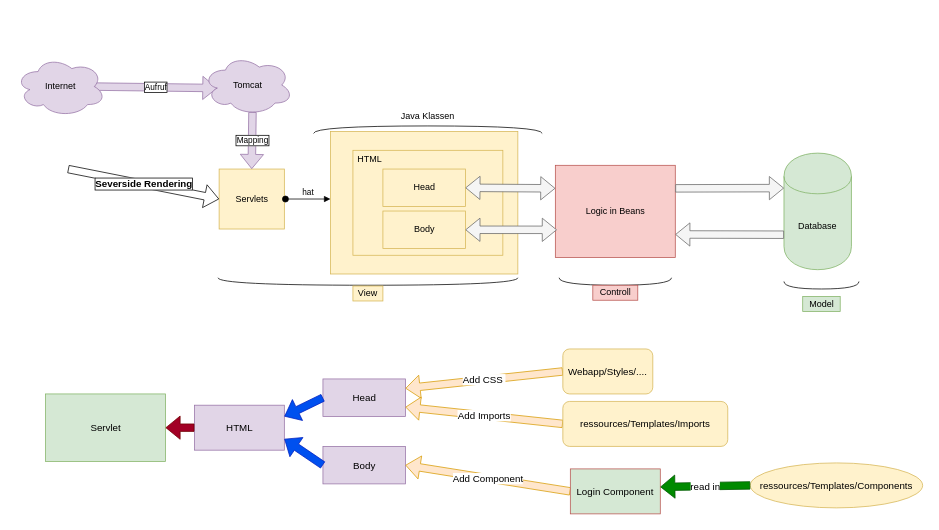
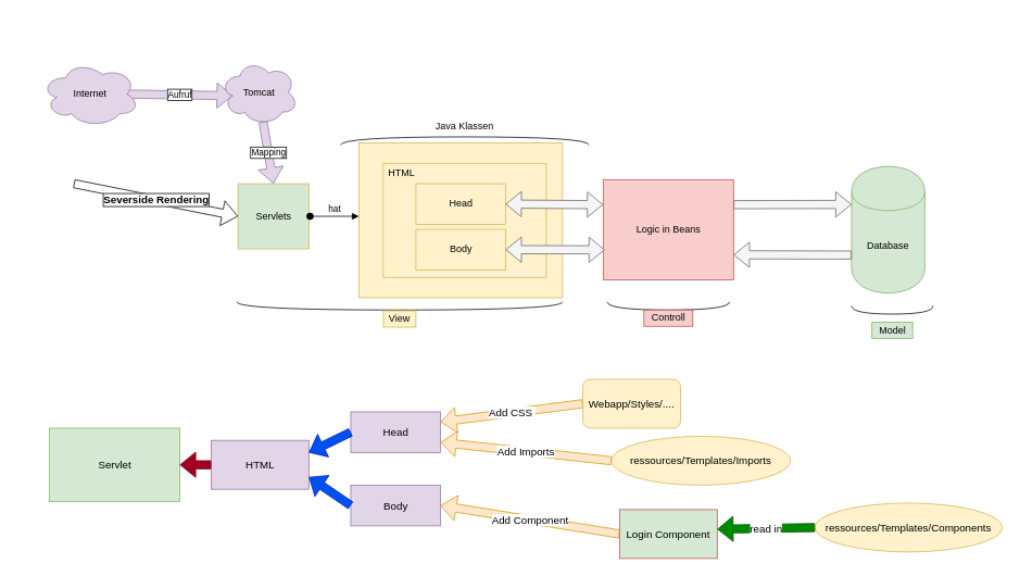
  <mxCell id="0" />
  <mxCell id="1" parent="0" />
  <mxCell id="2" value="" style="html=1;points=[];perimeter=orthogonalPerimeter;fillColor=#fff2cc;strokeColor=#d6b656;" vertex="1" parent="1"><mxGeometry x="440" y="175" width="250" height="190" as="geometry" /></mxCell>
  <mxCell id="3" value="HTML" style="html=1;labelPosition=left;verticalLabelPosition=top;align=right;verticalAlign=bottom;spacing=-38;spacingBottom=19;spacingLeft=0;fillColor=#fff2cc;strokeColor=#d6b656;" vertex="1" parent="1"><mxGeometry x="470" y="200" width="200" height="140" as="geometry" /></mxCell>
- <mxCell id="4" value="Servlets" style="whiteSpace=wrap;html=1;aspect=fixed;fillColor=#fff2cc;strokeColor=#d6b656;" vertex="1" parent="1"><mxGeometry x="291.5" y="225" width="87" height="80" as="geometry" /></mxCell>
+ <mxCell id="4" value="Servlets" style="whiteSpace=wrap;html=1;aspect=fixed;fillColor=#d5e8d4;strokeColor=#d6b656;" vertex="1" parent="1"><mxGeometry x="291.5" y="225" width="87" height="80" as="geometry" /></mxCell>
  <mxCell id="5" value="Aufruf" style="shape=flexArrow;endArrow=classic;html=1;exitX=0.875;exitY=0.5;exitDx=0;exitDy=0;exitPerimeter=0;entryX=0.16;entryY=0.55;entryDx=0;entryDy=0;labelBorderColor=#000000;entryPerimeter=0;fillColor=#e1d5e7;strokeColor=#9673a6;" edge="1" parent="1" source="6" target="7"><mxGeometry width="50" height="50" relative="1" as="geometry"><mxPoint x="400" y="365" as="sourcePoint" /><mxPoint x="450" y="315" as="targetPoint" /></mxGeometry></mxCell>
- <mxCell id="6" value="Internet" style="ellipse;shape=cloud;whiteSpace=wrap;html=1;fillColor=#e1d5e7;strokeColor=#9673a6;" vertex="1" parent="1"><mxGeometry x="20" y="75" width="120" height="80" as="geometry" /></mxCell>
- <mxCell id="7" value="Tomcat" style="ellipse;shape=cloud;whiteSpace=wrap;html=1;fillColor=#e1d5e7;strokeColor=#9673a6;" vertex="1" parent="1"><mxGeometry x="270" y="73" width="120" height="80" as="geometry" /></mxCell>
+ <mxCell id="6" value="Internet" style="ellipse;shape=cloud;whiteSpace=wrap;html=1;fillColor=#e1d5e7;strokeColor=#9673a6;" vertex="1" parent="1"><mxGeometry x="50" y="75" width="120" height="80" as="geometry" /></mxCell>
+ <mxCell id="7" value="Tomcat" style="ellipse;shape=cloud;whiteSpace=wrap;html=1;fillColor=#e1d5e7;strokeColor=#9673a6;" vertex="1" parent="1"><mxGeometry x="270" y="73" width="95" height="80" as="geometry" /></mxCell>
  <mxCell id="8" value="Mapping" style="shape=flexArrow;endArrow=classic;html=1;exitX=0.55;exitY=0.95;exitDx=0;exitDy=0;exitPerimeter=0;entryX=0.5;entryY=0;entryDx=0;entryDy=0;labelBorderColor=#000000;fillColor=#e1d5e7;strokeColor=#9673a6;" edge="1" parent="1" source="7" target="4"><mxGeometry width="50" height="50" relative="1" as="geometry"><mxPoint x="400" y="365" as="sourcePoint" /><mxPoint x="450" y="315" as="targetPoint" /></mxGeometry></mxCell>
  <mxCell id="9" value="hat" style="html=1;verticalAlign=bottom;startArrow=oval;endArrow=block;startSize=8;" edge="1" target="2" parent="1"><mxGeometry relative="1" as="geometry"><mxPoint x="380" y="265" as="sourcePoint" /></mxGeometry></mxCell>
  <mxCell id="10" value="Logic in Beans" style="html=1;fillColor=#f8cecc;strokeColor=#b85450;" vertex="1" parent="1"><mxGeometry x="740" y="220" width="160" height="123" as="geometry" /></mxCell>
  <mxCell id="11" value="Head" style="html=1;fillColor=#fff2cc;strokeColor=#d6b656;" vertex="1" parent="1"><mxGeometry x="510" y="225" width="110" height="50" as="geometry" /></mxCell>
  <mxCell id="12" value="Body" style="html=1;fillColor=#fff2cc;strokeColor=#d6b656;" vertex="1" parent="1"><mxGeometry x="510" y="281" width="110" height="50" as="geometry" /></mxCell>
  <mxCell id="13" value="Database" style="shape=cylinder;whiteSpace=wrap;html=1;boundedLbl=1;backgroundOutline=1;fillColor=#d5e8d4;strokeColor=#82b366;" vertex="1" parent="1"><mxGeometry x="1045" y="203.75" width="90" height="155.5" as="geometry" /></mxCell>
  <mxCell id="14" value="" style="shape=flexArrow;endArrow=classic;html=1;exitX=1;exitY=0.25;exitDx=0;exitDy=0;entryX=0;entryY=0.3;entryDx=0;entryDy=0;fillColor=#f5f5f5;strokeColor=#666666;" edge="1" parent="1" source="10" target="13"><mxGeometry width="50" height="50" relative="1" as="geometry"><mxPoint x="400" y="465" as="sourcePoint" /><mxPoint x="450" y="415" as="targetPoint" /></mxGeometry></mxCell>
  <mxCell id="15" value="" style="shape=flexArrow;endArrow=classic;html=1;exitX=0;exitY=0.7;exitDx=0;exitDy=0;entryX=1;entryY=0.75;entryDx=0;entryDy=0;fillColor=#f5f5f5;strokeColor=#666666;" edge="1" parent="1" source="13" target="10"><mxGeometry width="50" height="50" relative="1" as="geometry"><mxPoint x="400" y="465" as="sourcePoint" /><mxPoint x="450" y="415" as="targetPoint" /></mxGeometry></mxCell>
  <mxCell id="16" value="" style="shape=requiredInterface;html=1;verticalLabelPosition=bottom;rotation=90;" vertex="1" parent="1"><mxGeometry x="485" y="175" width="10" height="400" as="geometry" /></mxCell>
  <mxCell id="17" value="View" style="text;html=1;strokeColor=#d6b656;fillColor=#fff2cc;align=center;verticalAlign=middle;whiteSpace=wrap;rounded=0;" vertex="1" parent="1"><mxGeometry x="470" y="381" width="40" height="20" as="geometry" /></mxCell>
  <mxCell id="18" value="" style="shape=requiredInterface;html=1;verticalLabelPosition=bottom;rotation=90;" vertex="1" parent="1"><mxGeometry x="815" y="300" width="10" height="150" as="geometry" /></mxCell>
  <mxCell id="19" value="Controll" style="text;html=1;align=center;verticalAlign=middle;resizable=0;points=[];autosize=1;fillColor=#f8cecc;strokeColor=#b85450;" vertex="1" parent="1"><mxGeometry x="790" y="380" width="60" height="20" as="geometry" /></mxCell>
  <mxCell id="20" value="" style="shape=requiredInterface;html=1;verticalLabelPosition=bottom;rotation=90;" vertex="1" parent="1"><mxGeometry x="1090" y="330" width="10" height="100" as="geometry" /></mxCell>
  <mxCell id="21" value="Model" style="text;html=1;align=center;verticalAlign=middle;resizable=0;points=[];autosize=1;fillColor=#d5e8d4;strokeColor=#82b366;" vertex="1" parent="1"><mxGeometry x="1070" y="395" width="50" height="20" as="geometry" /></mxCell>
  <mxCell id="22" value="" style="shape=requiredInterface;html=1;verticalLabelPosition=bottom;rotation=-90;" vertex="1" parent="1"><mxGeometry x="565" y="20" width="10" height="305" as="geometry" /></mxCell>
  <mxCell id="23" value="Java Klassen" style="text;html=1;strokeColor=none;fillColor=none;align=center;verticalAlign=middle;whiteSpace=wrap;rounded=0;" vertex="1" parent="1"><mxGeometry x="510" y="145" width="120" height="20" as="geometry" /></mxCell>
  <mxCell id="24" value="" style="shape=flexArrow;endArrow=classic;startArrow=classic;html=1;entryX=0;entryY=0.25;entryDx=0;entryDy=0;exitX=1;exitY=0.5;exitDx=0;exitDy=0;fillColor=#f5f5f5;strokeColor=#666666;" edge="1" parent="1" source="11" target="10"><mxGeometry width="50" height="50" relative="1" as="geometry"><mxPoint x="580" y="365" as="sourcePoint" /><mxPoint x="630" y="315" as="targetPoint" /></mxGeometry></mxCell>
  <mxCell id="25" value="" style="shape=flexArrow;endArrow=classic;startArrow=classic;html=1;exitX=0.013;exitY=0.7;exitDx=0;exitDy=0;exitPerimeter=0;entryX=1;entryY=0.5;entryDx=0;entryDy=0;fillColor=#f5f5f5;strokeColor=#666666;" edge="1" parent="1" source="10" target="12"><mxGeometry width="50" height="50" relative="1" as="geometry"><mxPoint x="580" y="365" as="sourcePoint" /><mxPoint x="630" y="315" as="targetPoint" /></mxGeometry></mxCell>
  <mxCell id="26" value="Severside Rendering" style="shape=flexArrow;endArrow=classic;html=1;fontSize=13;fontStyle=1;labelBorderColor=#000000;entryX=0;entryY=0.5;entryDx=0;entryDy=0;" edge="1" parent="1" target="4"><mxGeometry width="50" height="50" relative="1" as="geometry"><mxPoint x="90" y="225" as="sourcePoint" /><mxPoint x="280" y="275" as="targetPoint" /></mxGeometry></mxCell>
  <mxCell id="27" value="Servlet" style="html=1;fontSize=13;fillColor=#d5e8d4;strokeColor=#82b366;" vertex="1" parent="1"><mxGeometry x="60" y="525" width="160" height="90" as="geometry" /></mxCell>
  <mxCell id="28" value="Head" style="html=1;fontSize=13;fillColor=#e1d5e7;strokeColor=#9673a6;" vertex="1" parent="1"><mxGeometry x="430" y="505" width="110" height="50" as="geometry" /></mxCell>
  <mxCell id="29" value="Body" style="html=1;fontSize=13;fillColor=#e1d5e7;strokeColor=#9673a6;" vertex="1" parent="1"><mxGeometry x="430" y="595" width="110" height="50" as="geometry" /></mxCell>
  <mxCell id="30" value="Add CSS&amp;nbsp;" style="shape=flexArrow;endArrow=classic;html=1;fontSize=13;entryX=1;entryY=0.25;entryDx=0;entryDy=0;exitX=0;exitY=0.5;exitDx=0;exitDy=0;fillColor=#ffe6cc;strokeColor=#d79b00;" edge="1" parent="1" source="31" target="28"><mxGeometry width="50" height="50" relative="1" as="geometry"><mxPoint x="740" y="530" as="sourcePoint" /><mxPoint x="630" y="715" as="targetPoint" /></mxGeometry></mxCell>
- <mxCell id="31" value="Webapp/Styles/...." style="rounded=1;whiteSpace=wrap;html=1;fontSize=13;fillColor=#fff2cc;strokeColor=#d6b656;" vertex="1" parent="1"><mxGeometry x="750" y="465" width="120" height="60" as="geometry" /></mxCell>
+ <mxCell id="31" value="Webapp/Styles/...." style="rounded=1;whiteSpace=wrap;html=1;fontSize=13;fillColor=#fff2cc;strokeColor=#d6b656;" vertex="1" parent="1"><mxGeometry x="715" y="465" width="120" height="60" as="geometry" /></mxCell>
  <mxCell id="32" value="Add Imports" style="shape=flexArrow;endArrow=classic;html=1;fontSize=13;entryX=1;entryY=0.75;entryDx=0;entryDy=0;exitX=0;exitY=0.5;exitDx=0;exitDy=0;fillColor=#ffe6cc;strokeColor=#d79b00;" edge="1" parent="1" source="33" target="28"><mxGeometry width="50" height="50" relative="1" as="geometry"><mxPoint x="750" y="620" as="sourcePoint" /><mxPoint x="550" y="607.5" as="targetPoint" /></mxGeometry></mxCell>
- <mxCell id="33" value="ressources/Templates/Imports" style="rounded=1;whiteSpace=wrap;html=1;fontSize=13;fillColor=#fff2cc;strokeColor=#d6b656;" vertex="1" parent="1"><mxGeometry x="750" y="535" width="220" height="60" as="geometry" /></mxCell>
+ <mxCell id="33" value="ressources/Templates/Imports" style="ellipse;whiteSpace=wrap;html=1;fontSize=13;fillColor=#fff2cc;strokeColor=#d6b656;" vertex="1" parent="1"><mxGeometry x="750" y="535" width="220" height="60" as="geometry" /></mxCell>
  <mxCell id="34" value="Add Component" style="shape=flexArrow;endArrow=classic;html=1;fontSize=13;exitX=0;exitY=0.5;exitDx=0;exitDy=0;entryX=1;entryY=0.5;entryDx=0;entryDy=0;fillColor=#ffe6cc;strokeColor=#d79b00;" edge="1" parent="1" target="29"><mxGeometry width="50" height="50" relative="1" as="geometry"><mxPoint x="760" y="655" as="sourcePoint" /><mxPoint x="630" y="715" as="targetPoint" /></mxGeometry></mxCell>
  <mxCell id="35" value="Login Component" style="rounded=0;whiteSpace=wrap;html=1;fontSize=13;fillColor=#d5e8d4;strokeColor=#b85450;" vertex="1" parent="1"><mxGeometry x="760" y="625" width="120" height="60" as="geometry" /></mxCell>
  <mxCell id="36" value="ressources/Templates/Components" style="ellipse;whiteSpace=wrap;html=1;fontSize=13;fillColor=#fff2cc;strokeColor=#d6b656;" vertex="1" parent="1"><mxGeometry x="1000" y="617" width="230" height="60" as="geometry" /></mxCell>
  <mxCell id="37" value="read in" style="shape=flexArrow;endArrow=classic;html=1;fontSize=13;entryX=1;entryY=0.4;entryDx=0;entryDy=0;entryPerimeter=0;exitX=0;exitY=0.5;exitDx=0;exitDy=0;fillColor=#008a00;strokeColor=#005700;" edge="1" parent="1" source="36" target="35"><mxGeometry width="50" height="50" relative="1" as="geometry"><mxPoint x="580" y="765" as="sourcePoint" /><mxPoint x="630" y="715" as="targetPoint" /></mxGeometry></mxCell>
  <mxCell id="38" value="HTML" style="rounded=0;whiteSpace=wrap;html=1;fontSize=13;fillColor=#e1d5e7;strokeColor=#9673a6;" vertex="1" parent="1"><mxGeometry x="258.5" y="540" width="120" height="60" as="geometry" /></mxCell>
  <mxCell id="39" value="" style="shape=flexArrow;endArrow=classic;html=1;fontSize=13;exitX=0;exitY=0.5;exitDx=0;exitDy=0;entryX=1;entryY=0.75;entryDx=0;entryDy=0;fillColor=#0050ef;strokeColor=#001DBC;" edge="1" parent="1" source="29" target="38"><mxGeometry width="50" height="50" relative="1" as="geometry"><mxPoint x="580" y="665" as="sourcePoint" /><mxPoint x="630" y="615" as="targetPoint" /></mxGeometry></mxCell>
  <mxCell id="40" value="" style="shape=flexArrow;endArrow=classic;html=1;fontSize=13;exitX=0;exitY=0.5;exitDx=0;exitDy=0;entryX=1;entryY=0.25;entryDx=0;entryDy=0;fillColor=#0050ef;strokeColor=#001DBC;" edge="1" parent="1" source="28" target="38"><mxGeometry width="50" height="50" relative="1" as="geometry"><mxPoint x="580" y="665" as="sourcePoint" /><mxPoint x="630" y="615" as="targetPoint" /></mxGeometry></mxCell>
  <mxCell id="41" value="" style="shape=flexArrow;endArrow=classic;html=1;fontSize=13;exitX=0;exitY=0.5;exitDx=0;exitDy=0;entryX=1;entryY=0.5;entryDx=0;entryDy=0;fillColor=#a20025;strokeColor=#6F0000;" edge="1" parent="1" source="38" target="27"><mxGeometry width="50" height="50" relative="1" as="geometry"><mxPoint x="580" y="665" as="sourcePoint" /><mxPoint x="630" y="615" as="targetPoint" /></mxGeometry></mxCell>
